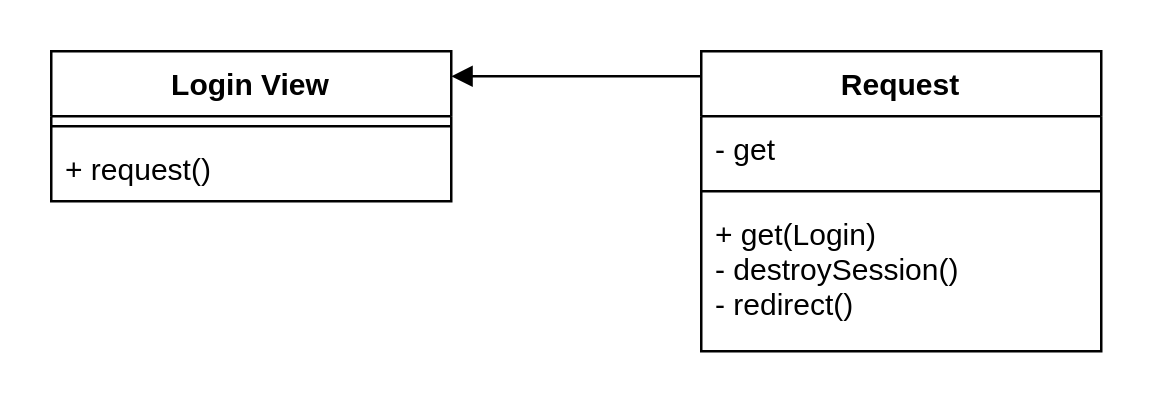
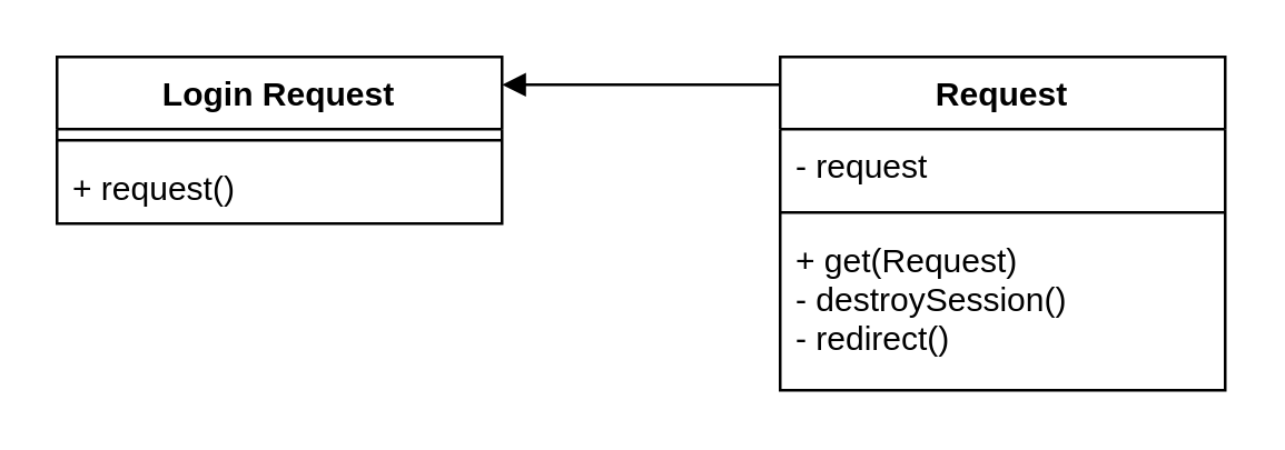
  <mxCell id="0" />
  <mxCell id="1" parent="0" />
- <mxCell id="2" value="Login View" style="swimlane;fontStyle=1;align=center;verticalAlign=top;childLayout=stackLayout;horizontal=1;startSize=26;horizontalStack=0;resizeParent=1;resizeParentMax=0;resizeLast=0;collapsible=1;marginBottom=0;" parent="1" vertex="1"><mxGeometry x="20" y="20" width="160" height="60" as="geometry" /></mxCell>
+ <mxCell id="2" value="Login Request" style="swimlane;fontStyle=1;align=center;verticalAlign=top;childLayout=stackLayout;horizontal=1;startSize=26;horizontalStack=0;resizeParent=1;resizeParentMax=0;resizeLast=0;collapsible=1;marginBottom=0;" parent="1" vertex="1"><mxGeometry x="20" y="20" width="160" height="60" as="geometry" /></mxCell>
  <mxCell id="3" value="" style="line;strokeWidth=1;fillColor=none;align=left;verticalAlign=middle;spacingTop=-1;spacingLeft=3;spacingRight=3;rotatable=0;labelPosition=right;points=[];portConstraint=eastwest;" parent="2" vertex="1"><mxGeometry y="26" width="160" height="8" as="geometry" /></mxCell>
  <mxCell id="4" value="+ request()" style="text;strokeColor=none;fillColor=none;align=left;verticalAlign=top;spacingLeft=4;spacingRight=4;overflow=hidden;rotatable=0;points=[[0,0.5],[1,0.5]];portConstraint=eastwest;" parent="2" vertex="1"><mxGeometry y="34" width="160" height="26" as="geometry" /></mxCell>
  <mxCell id="5" value="Request" style="swimlane;fontStyle=1;align=center;verticalAlign=top;childLayout=stackLayout;horizontal=1;startSize=26;horizontalStack=0;resizeParent=1;resizeParentMax=0;resizeLast=0;collapsible=1;marginBottom=0;" parent="1" vertex="1"><mxGeometry x="280" y="20" width="160" height="120" as="geometry" /></mxCell>
- <mxCell id="6" value="- get" style="text;strokeColor=none;fillColor=none;align=left;verticalAlign=top;spacingLeft=4;spacingRight=4;overflow=hidden;rotatable=0;points=[[0,0.5],[1,0.5]];portConstraint=eastwest;" parent="5" vertex="1"><mxGeometry y="26" width="160" height="26" as="geometry" /></mxCell>
+ <mxCell id="6" value="- request" style="text;strokeColor=none;fillColor=none;align=left;verticalAlign=top;spacingLeft=4;spacingRight=4;overflow=hidden;rotatable=0;points=[[0,0.5],[1,0.5]];portConstraint=eastwest;" parent="5" vertex="1"><mxGeometry y="26" width="160" height="26" as="geometry" /></mxCell>
  <mxCell id="7" value="" style="line;strokeWidth=1;fillColor=none;align=left;verticalAlign=middle;spacingTop=-1;spacingLeft=3;spacingRight=3;rotatable=0;labelPosition=right;points=[];portConstraint=eastwest;" parent="5" vertex="1"><mxGeometry y="52" width="160" height="8" as="geometry" /></mxCell>
- <mxCell id="8" value="+ get(Login)&#10;- destroySession()&#10;- redirect()" style="text;strokeColor=none;fillColor=none;align=left;verticalAlign=top;spacingLeft=4;spacingRight=4;overflow=hidden;rotatable=0;points=[[0,0.5],[1,0.5]];portConstraint=eastwest;" parent="5" vertex="1"><mxGeometry y="60" width="160" height="60" as="geometry" /></mxCell>
+ <mxCell id="8" value="+ get(Request)&#10;- destroySession()&#10;- redirect()" style="text;strokeColor=none;fillColor=none;align=left;verticalAlign=top;spacingLeft=4;spacingRight=4;overflow=hidden;rotatable=0;points=[[0,0.5],[1,0.5]];portConstraint=eastwest;" parent="5" vertex="1"><mxGeometry y="60" width="160" height="60" as="geometry" /></mxCell>
  <mxCell id="9" value="" style="html=1;verticalAlign=bottom;endArrow=block;" parent="1" edge="1"><mxGeometry width="80" relative="1" as="geometry"><mxPoint x="280" y="30" as="sourcePoint" /><mxPoint x="180" y="30" as="targetPoint" /></mxGeometry></mxCell>
